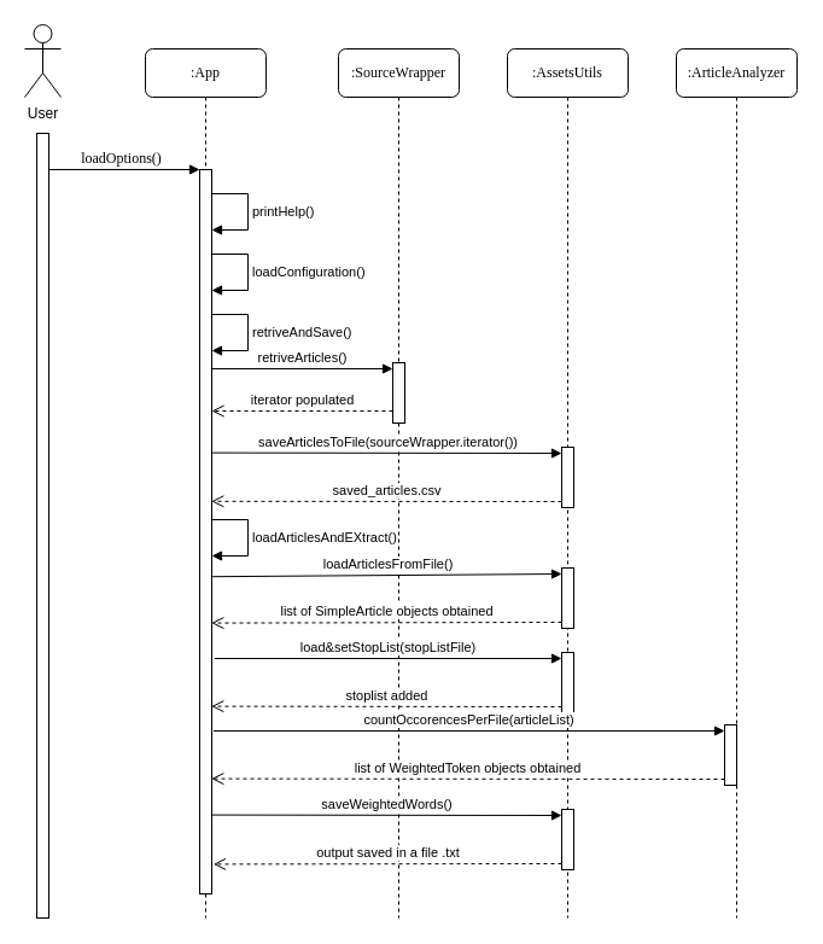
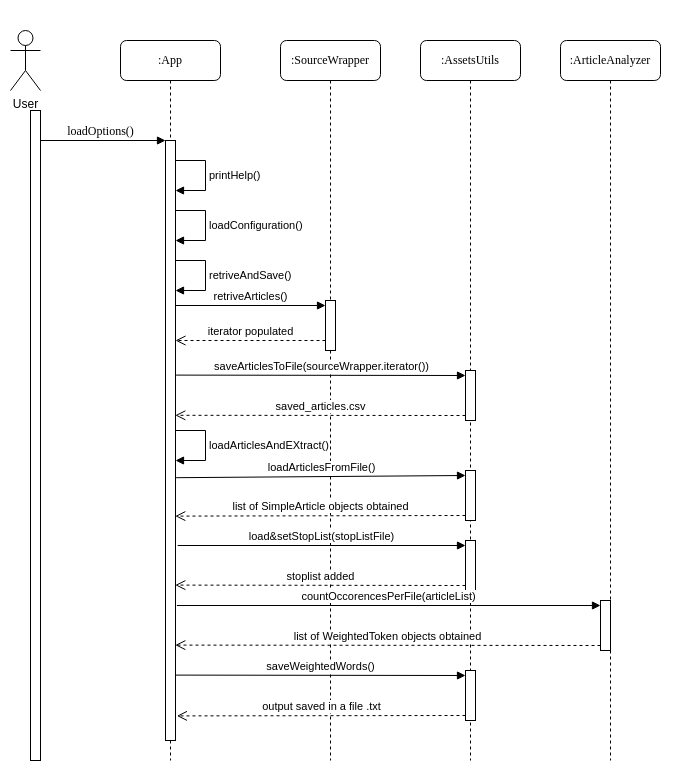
  <mxCell id="0" />
  <mxCell id="1" parent="0" />
  <mxCell id="2" value=":App" style="shape=umlLifeline;perimeter=lifelinePerimeter;whiteSpace=wrap;html=1;container=1;collapsible=0;recursiveResize=0;outlineConnect=0;rounded=1;shadow=0;comic=0;labelBackgroundColor=none;strokeWidth=1;fontFamily=Verdana;fontSize=12;align=center;" parent="1" vertex="1"><mxGeometry x="120" y="40" width="100" height="720" as="geometry" /></mxCell>
  <mxCell id="3" value="" style="html=1;points=[];perimeter=orthogonalPerimeter;rounded=0;shadow=0;comic=0;labelBackgroundColor=none;strokeWidth=1;fontFamily=Verdana;fontSize=12;align=center;" parent="2" vertex="1"><mxGeometry x="45" y="100" width="10" height="600" as="geometry" /></mxCell>
  <mxCell id="4" value="printHelp()" style="html=1;align=left;spacingLeft=2;endArrow=block;rounded=0;edgeStyle=orthogonalEdgeStyle;curved=0;rounded=0;" parent="2" target="3" edge="1"><mxGeometry relative="1" as="geometry"><mxPoint x="55" y="120" as="sourcePoint" /><Array as="points"><mxPoint x="85" y="120" /><mxPoint x="85" y="150" /></Array><mxPoint x="60" y="150" as="targetPoint" /></mxGeometry></mxCell>
  <mxCell id="5" value="loadConfiguration()" style="html=1;align=left;spacingLeft=2;endArrow=block;rounded=0;edgeStyle=orthogonalEdgeStyle;curved=0;rounded=0;" parent="2" edge="1"><mxGeometry relative="1" as="geometry"><mxPoint x="55" y="170" as="sourcePoint" /><Array as="points"><mxPoint x="85" y="170" /><mxPoint x="85" y="200" /></Array><mxPoint x="55" y="200" as="targetPoint" /></mxGeometry></mxCell>
  <mxCell id="6" value="retriveAndSave()" style="html=1;align=left;spacingLeft=2;endArrow=block;rounded=0;edgeStyle=orthogonalEdgeStyle;curved=0;rounded=0;" parent="2" edge="1"><mxGeometry relative="1" as="geometry"><mxPoint x="55" y="220" as="sourcePoint" /><Array as="points"><mxPoint x="85" y="220" /><mxPoint x="85" y="250" /></Array><mxPoint x="55" y="250" as="targetPoint" /></mxGeometry></mxCell>
  <mxCell id="7" value="loadArticlesAndEXtract()" style="html=1;align=left;spacingLeft=2;endArrow=block;rounded=0;edgeStyle=orthogonalEdgeStyle;curved=0;rounded=0;" parent="2" edge="1"><mxGeometry relative="1" as="geometry"><mxPoint x="55" y="390" as="sourcePoint" /><Array as="points"><mxPoint x="85" y="390" /><mxPoint x="85" y="420" /></Array><mxPoint x="55" y="420" as="targetPoint" /></mxGeometry></mxCell>
  <mxCell id="8" value=":SourceWrapper" style="shape=umlLifeline;perimeter=lifelinePerimeter;whiteSpace=wrap;html=1;container=1;collapsible=0;recursiveResize=0;outlineConnect=0;rounded=1;shadow=0;comic=0;labelBackgroundColor=none;strokeWidth=1;fontFamily=Verdana;fontSize=12;align=center;" parent="1" vertex="1"><mxGeometry x="280" y="40" width="100" height="720" as="geometry" /></mxCell>
  <mxCell id="9" value="" style="html=1;points=[[0,0,0,0,5],[0,1,0,0,-5],[1,0,0,0,5],[1,1,0,0,-5]];perimeter=orthogonalPerimeter;outlineConnect=0;targetShapes=umlLifeline;portConstraint=eastwest;newEdgeStyle={&quot;curved&quot;:0,&quot;rounded&quot;:0};" parent="8" vertex="1"><mxGeometry x="45" y="260" width="10" height="50" as="geometry" /></mxCell>
  <mxCell id="10" value="iterator populated" style="html=1;verticalAlign=bottom;endArrow=open;dashed=1;endSize=8;curved=0;rounded=0;" parent="8" edge="1"><mxGeometry relative="1" as="geometry"><mxPoint x="-105" y="300" as="targetPoint" /><mxPoint x="45" y="300" as="sourcePoint" /></mxGeometry></mxCell>
  <mxCell id="11" value=":AssetsUtils" style="shape=umlLifeline;perimeter=lifelinePerimeter;whiteSpace=wrap;html=1;container=1;collapsible=0;recursiveResize=0;outlineConnect=0;rounded=1;shadow=0;comic=0;labelBackgroundColor=none;strokeWidth=1;fontFamily=Verdana;fontSize=12;align=center;" parent="1" vertex="1"><mxGeometry x="420" y="40" width="100" height="720" as="geometry" /></mxCell>
  <mxCell id="12" value="" style="html=1;points=[[0,0,0,0,5],[0,1,0,0,-5],[1,0,0,0,5],[1,1,0,0,-5]];perimeter=orthogonalPerimeter;outlineConnect=0;targetShapes=umlLifeline;portConstraint=eastwest;newEdgeStyle={&quot;curved&quot;:0,&quot;rounded&quot;:0};" parent="11" vertex="1"><mxGeometry x="45" y="330" width="10" height="50" as="geometry" /></mxCell>
  <mxCell id="13" value="" style="html=1;points=[[0,0,0,0,5],[0,1,0,0,-5],[1,0,0,0,5],[1,1,0,0,-5]];perimeter=orthogonalPerimeter;outlineConnect=0;targetShapes=umlLifeline;portConstraint=eastwest;newEdgeStyle={&quot;curved&quot;:0,&quot;rounded&quot;:0};" parent="11" vertex="1"><mxGeometry x="45" y="430" width="10" height="50" as="geometry" /></mxCell>
  <mxCell id="14" value="" style="html=1;points=[[0,0,0,0,5],[0,1,0,0,-5],[1,0,0,0,5],[1,1,0,0,-5]];perimeter=orthogonalPerimeter;outlineConnect=0;targetShapes=umlLifeline;portConstraint=eastwest;newEdgeStyle={&quot;curved&quot;:0,&quot;rounded&quot;:0};" parent="11" vertex="1"><mxGeometry x="45" y="500" width="10" height="50" as="geometry" /></mxCell>
  <mxCell id="15" value="" style="html=1;points=[[0,0,0,0,5],[0,1,0,0,-5],[1,0,0,0,5],[1,1,0,0,-5]];perimeter=orthogonalPerimeter;outlineConnect=0;targetShapes=umlLifeline;portConstraint=eastwest;newEdgeStyle={&quot;curved&quot;:0,&quot;rounded&quot;:0};" parent="11" vertex="1"><mxGeometry x="45" y="630" width="10" height="50" as="geometry" /></mxCell>
  <mxCell id="16" value=":ArticleAnalyzer" style="shape=umlLifeline;perimeter=lifelinePerimeter;whiteSpace=wrap;html=1;container=1;collapsible=0;recursiveResize=0;outlineConnect=0;rounded=1;shadow=0;comic=0;labelBackgroundColor=none;strokeWidth=1;fontFamily=Verdana;fontSize=12;align=center;" parent="1" vertex="1"><mxGeometry x="560" y="40" width="100" height="720" as="geometry" /></mxCell>
  <mxCell id="17" value="" style="html=1;points=[[0,0,0,0,5],[0,1,0,0,-5],[1,0,0,0,5],[1,1,0,0,-5]];perimeter=orthogonalPerimeter;outlineConnect=0;targetShapes=umlLifeline;portConstraint=eastwest;newEdgeStyle={&quot;curved&quot;:0,&quot;rounded&quot;:0};" parent="16" vertex="1"><mxGeometry x="40" y="560" width="10" height="50" as="geometry" /></mxCell>
  <mxCell id="18" value="loadOptions()" style="html=1;verticalAlign=bottom;endArrow=block;entryX=0;entryY=0;labelBackgroundColor=none;fontFamily=Verdana;fontSize=12;edgeStyle=elbowEdgeStyle;elbow=vertical;" parent="1" target="3" edge="1"><mxGeometry relative="1" as="geometry"><mxPoint x="35" y="140" as="sourcePoint" /></mxGeometry></mxCell>
- <mxCell id="19" value="User" style="shape=umlActor;verticalLabelPosition=bottom;verticalAlign=top;html=1;outlineConnect=0;" parent="1" vertex="1"><mxGeometry x="20" y="20" width="30" height="60" as="geometry" /></mxCell>
+ <mxCell id="19" value="User" style="shape=umlActor;verticalLabelPosition=bottom;verticalAlign=top;html=1;outlineConnect=0;" parent="1" vertex="1"><mxGeometry x="10" y="30" width="30" height="60" as="geometry" /></mxCell>
  <mxCell id="20" value="" style="html=1;points=[];perimeter=orthogonalPerimeter;rounded=0;shadow=0;comic=0;labelBackgroundColor=none;strokeWidth=1;fontFamily=Verdana;fontSize=12;align=center;" parent="1" vertex="1"><mxGeometry x="30" y="110" width="10" height="650" as="geometry" /></mxCell>
  <mxCell id="21" value="retriveArticles()" style="html=1;verticalAlign=bottom;endArrow=block;curved=0;rounded=0;entryX=0;entryY=0;entryDx=0;entryDy=5;" parent="1" source="3" target="9" edge="1"><mxGeometry relative="1" as="geometry"><mxPoint x="180" y="285" as="sourcePoint" /></mxGeometry></mxCell>
  <mxCell id="22" value="saveArticlesToFile(sourceWrapper.iterator())" style="html=1;verticalAlign=bottom;endArrow=block;curved=0;rounded=0;entryX=0;entryY=0;entryDx=0;entryDy=5;exitX=1.06;exitY=0.391;exitDx=0;exitDy=0;exitPerimeter=0;" parent="1" source="3" target="12" edge="1"><mxGeometry relative="1" as="geometry"><mxPoint x="180" y="375" as="sourcePoint" /></mxGeometry></mxCell>
  <mxCell id="23" value="saved_articles.csv" style="html=1;verticalAlign=bottom;endArrow=open;dashed=1;endSize=8;curved=0;rounded=0;exitX=0;exitY=1;exitDx=0;exitDy=-5;entryX=0.98;entryY=0.458;entryDx=0;entryDy=0;entryPerimeter=0;" parent="1" source="12" target="3" edge="1"><mxGeometry relative="1" as="geometry"><mxPoint x="390" y="515" as="targetPoint" /></mxGeometry></mxCell>
  <mxCell id="24" value="loadArticlesFromFile()" style="html=1;verticalAlign=bottom;endArrow=block;curved=0;rounded=0;entryX=0;entryY=0;entryDx=0;entryDy=5;exitX=1.06;exitY=0.562;exitDx=0;exitDy=0;exitPerimeter=0;" parent="1" source="3" target="13" edge="1"><mxGeometry relative="1" as="geometry"><mxPoint x="395" y="605" as="sourcePoint" /></mxGeometry></mxCell>
  <mxCell id="25" value="list of SimpleArticle objects&amp;nbsp;obtained" style="html=1;verticalAlign=bottom;endArrow=open;dashed=1;endSize=8;curved=0;rounded=0;exitX=0;exitY=1;exitDx=0;exitDy=-5;entryX=0.98;entryY=0.626;entryDx=0;entryDy=0;entryPerimeter=0;" parent="1" source="13" target="3" edge="1"><mxGeometry relative="1" as="geometry"><mxPoint x="395" y="675" as="targetPoint" /></mxGeometry></mxCell>
  <mxCell id="26" value="load&amp;amp;setStopList(stopListFile)" style="html=1;verticalAlign=bottom;endArrow=block;curved=0;rounded=0;entryX=0;entryY=0;entryDx=0;entryDy=5;exitX=1.22;exitY=0.675;exitDx=0;exitDy=0;exitPerimeter=0;" parent="1" source="3" target="14" edge="1"><mxGeometry relative="1" as="geometry"><mxPoint x="180" y="545" as="sourcePoint" /></mxGeometry></mxCell>
  <mxCell id="27" value="stoplist added" style="html=1;verticalAlign=bottom;endArrow=open;dashed=1;endSize=8;curved=0;rounded=0;exitX=0;exitY=1;exitDx=0;exitDy=-5;entryX=0.98;entryY=0.741;entryDx=0;entryDy=0;entryPerimeter=0;" parent="1" source="14" target="3" edge="1"><mxGeometry relative="1" as="geometry"><mxPoint x="170" y="585" as="targetPoint" /></mxGeometry></mxCell>
  <mxCell id="28" value="countOccorencesPerFile(articleList)" style="html=1;verticalAlign=bottom;endArrow=block;curved=0;rounded=0;entryX=0;entryY=0;entryDx=0;entryDy=5;exitX=1.14;exitY=0.775;exitDx=0;exitDy=0;exitPerimeter=0;" parent="1" source="3" target="17" edge="1"><mxGeometry relative="1" as="geometry"><mxPoint x="530" y="605" as="sourcePoint" /></mxGeometry></mxCell>
  <mxCell id="29" value="list of WeightedToken objects obtained" style="html=1;verticalAlign=bottom;endArrow=open;dashed=1;endSize=8;curved=0;rounded=0;exitX=0;exitY=1;exitDx=0;exitDy=-5;entryX=0.98;entryY=0.841;entryDx=0;entryDy=0;entryPerimeter=0;" parent="1" source="17" target="3" edge="1"><mxGeometry relative="1" as="geometry"><mxPoint x="170" y="645" as="targetPoint" /></mxGeometry></mxCell>
  <mxCell id="30" value="saveWeightedWords()" style="html=1;verticalAlign=bottom;endArrow=block;curved=0;rounded=0;entryX=0;entryY=0;entryDx=0;entryDy=5;exitX=0.98;exitY=0.891;exitDx=0;exitDy=0;exitPerimeter=0;" parent="1" source="3" target="15" edge="1"><mxGeometry relative="1" as="geometry"><mxPoint x="395" y="665" as="sourcePoint" /></mxGeometry></mxCell>
  <mxCell id="31" value="output saved in a file .txt" style="html=1;verticalAlign=bottom;endArrow=open;dashed=1;endSize=8;curved=0;rounded=0;exitX=0;exitY=1;exitDx=0;exitDy=-5;entryX=1.14;entryY=0.959;entryDx=0;entryDy=0;entryPerimeter=0;" parent="1" source="15" target="3" edge="1"><mxGeometry relative="1" as="geometry"><mxPoint x="180" y="715" as="targetPoint" /></mxGeometry></mxCell>
